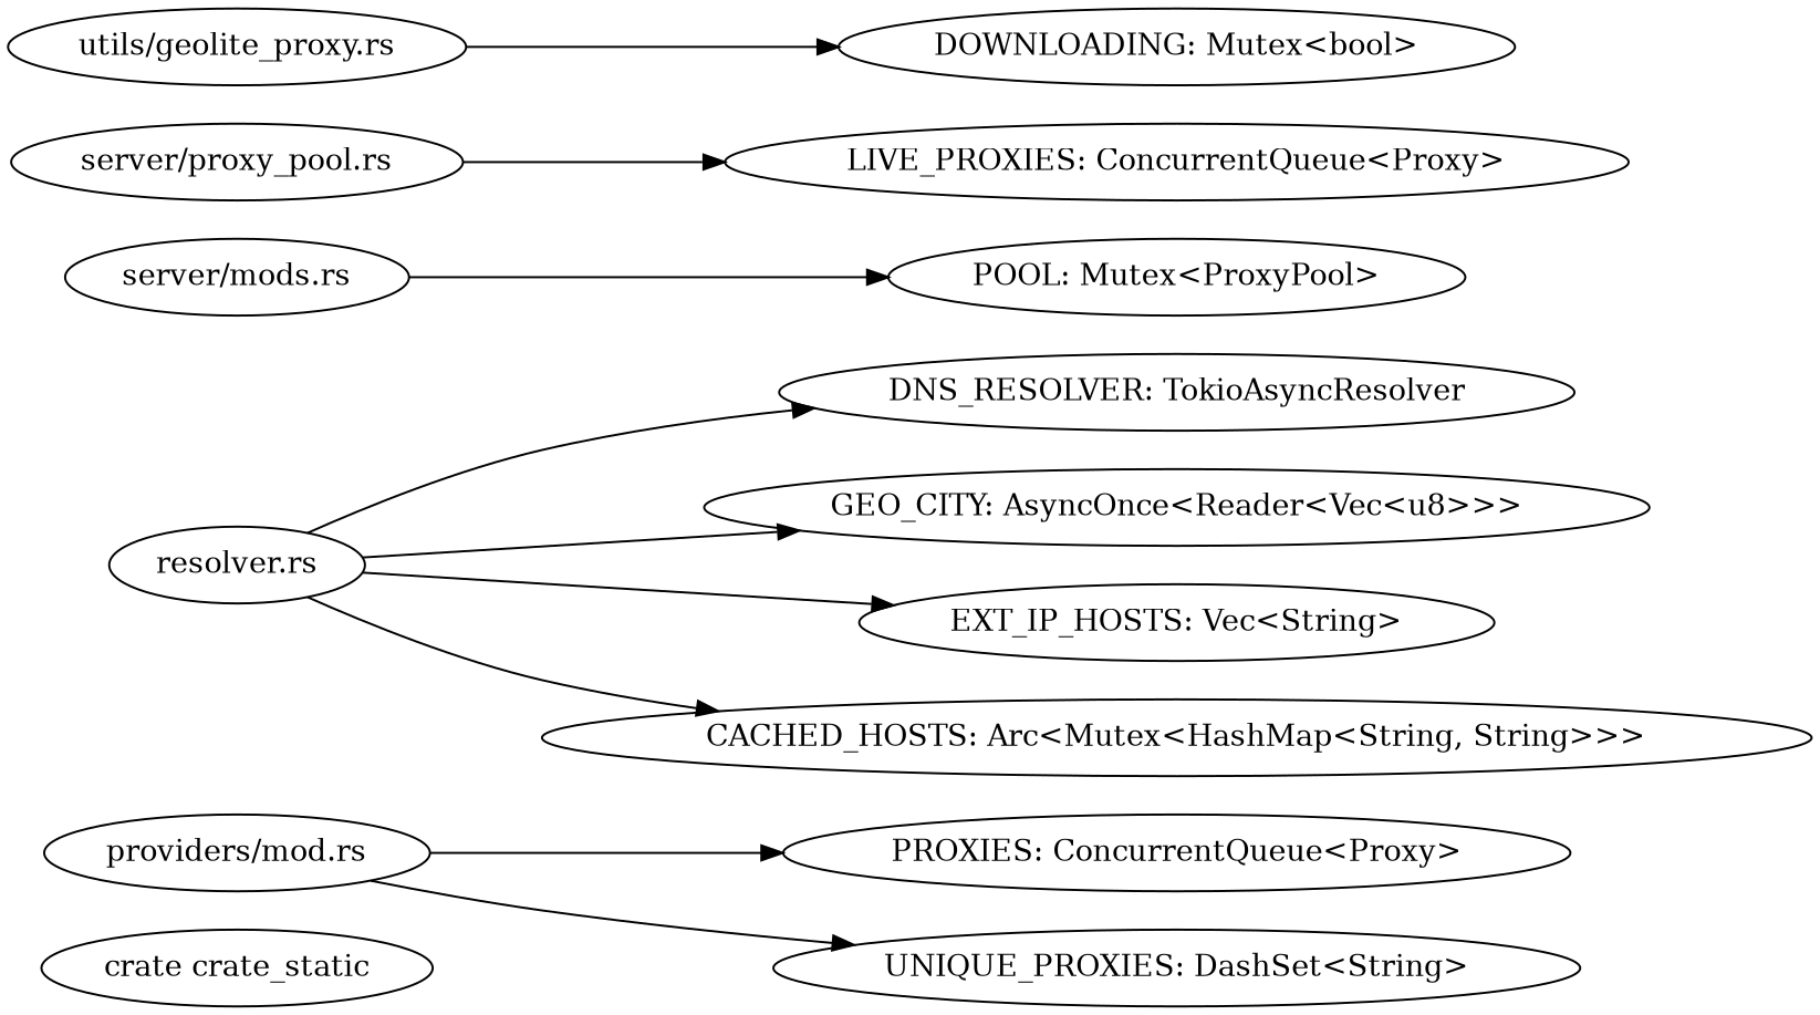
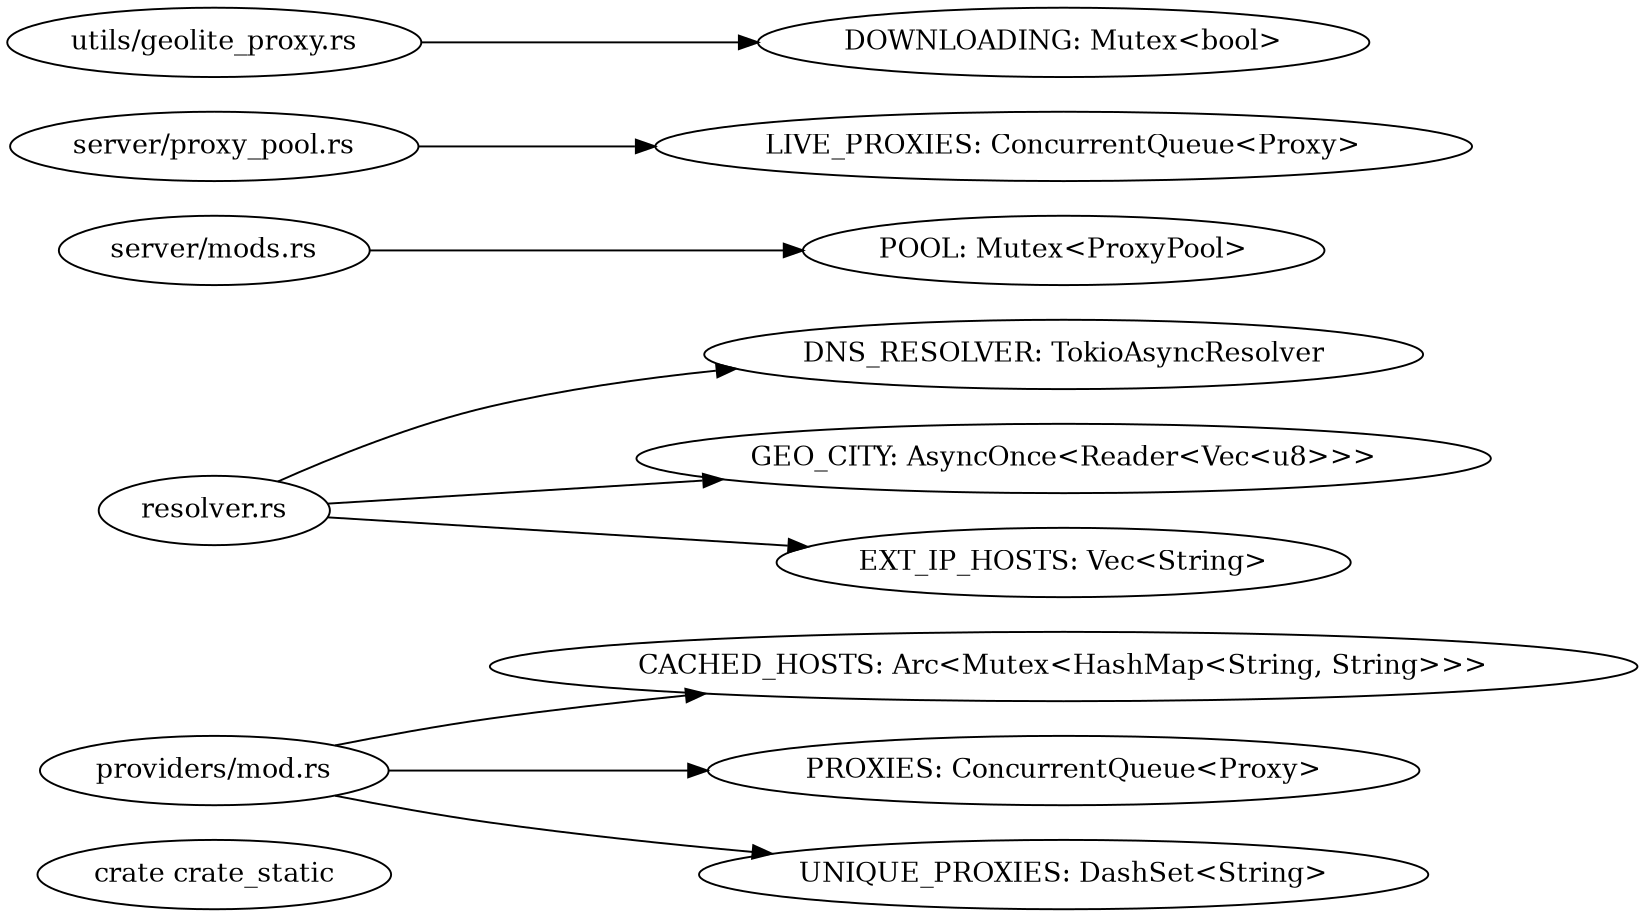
  digraph {
    rankdir=LR
    n1 [label="crate crate_static"]
    "resolver.rs"
    "DNS_RESOLVER: TokioAsyncResolver"
    "GEO_CITY: AsyncOnce<Reader<Vec<u8>>>"
    "CACHED_HOSTS: Arc<Mutex<HashMap<String, String>>>"
    "EXT_IP_HOSTS: Vec<String>"
    "providers/mod.rs"
    "PROXIES: ConcurrentQueue<Proxy>"
    "UNIQUE_PROXIES: DashSet<String>"
    "server/mods.rs"
    "POOL: Mutex<ProxyPool>"
    "server/proxy_pool.rs"
    "LIVE_PROXIES: ConcurrentQueue<Proxy>"
    n14 [label="utils/geolite_proxy.rs"]
    "DOWNLOADING: Mutex<bool>"
    "resolver.rs" -> "DNS_RESOLVER: TokioAsyncResolver"
    "resolver.rs" -> "GEO_CITY: AsyncOnce<Reader<Vec<u8>>>"
-   "resolver.rs" -> "CACHED_HOSTS: Arc<Mutex<HashMap<String, String>>>"
+   "providers/mod.rs" -> "CACHED_HOSTS: Arc<Mutex<HashMap<String, String>>>"
    "resolver.rs" -> "EXT_IP_HOSTS: Vec<String>"
    "providers/mod.rs" -> "PROXIES: ConcurrentQueue<Proxy>"
    "providers/mod.rs" -> "UNIQUE_PROXIES: DashSet<String>"
    "server/mods.rs" -> "POOL: Mutex<ProxyPool>"
    "server/proxy_pool.rs" -> "LIVE_PROXIES: ConcurrentQueue<Proxy>"
    n14 -> "DOWNLOADING: Mutex<bool>"
  }
